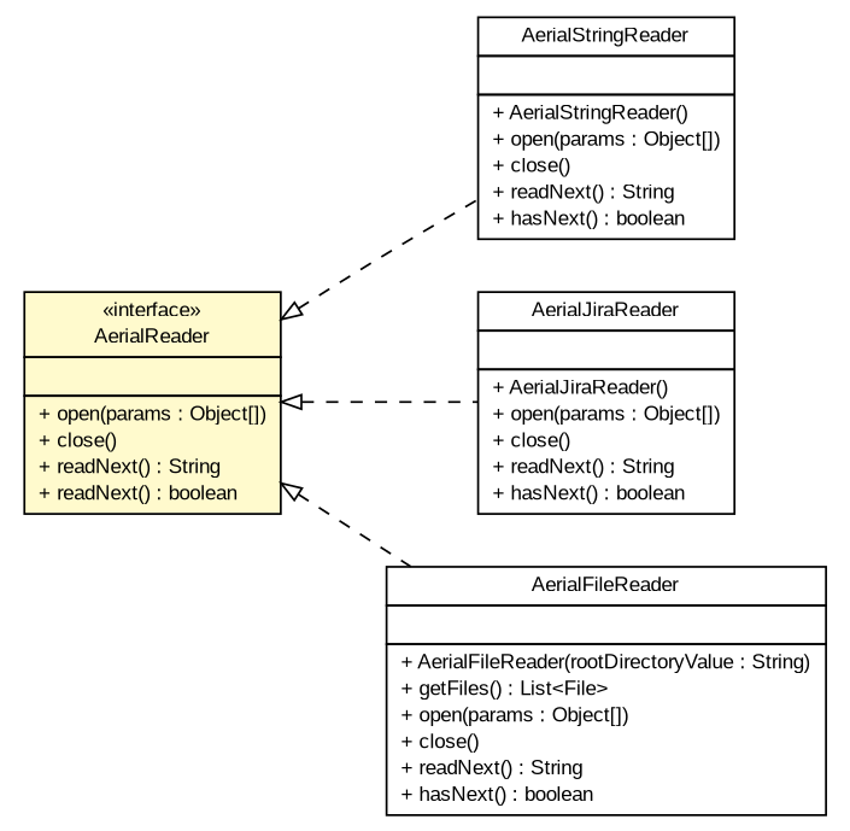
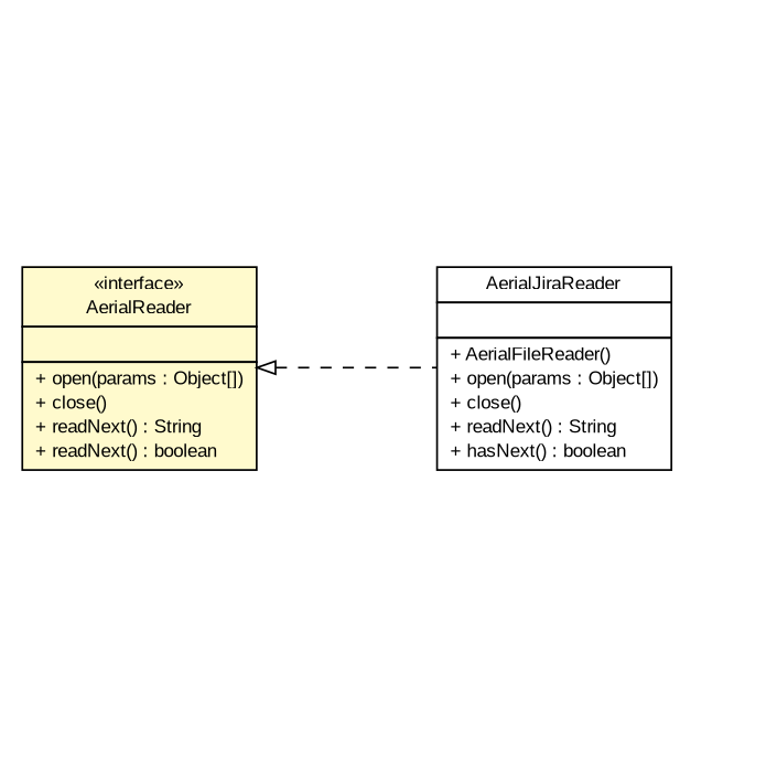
  digraph {
    nodesep=0.25
    rankdir=LR
    ranksep=0.5
    node [fontcolor=black fontname=arial fontsize=10.0 shape=plaintext]
    edge [arrowtail=empty dir=back fontname=arial fontsize=10 headport=p labelfontname=arial labelfontsize=10 style=dashed tailport=p]
    n1 [label=<<table title="com.github.mkolisnyk.aerial.AerialReader" border="0" cellborder="1" cellspacing="0" cellpadding="2" port="p" bgcolor="lemonChiffon" href="./AerialReader.html"> 		<tr><td><table border="0" cellspacing="0" cellpadding="1"> <tr><td align="center" balign="center"> &#171;interface&#187; </td></tr> <tr><td align="center" balign="center"> AerialReader </td></tr> 		</table></td></tr> 		<tr><td><table border="0" cellspacing="0" cellpadding="1"> <tr><td align="left" balign="left">  </td></tr> 		</table></td></tr> 		<tr><td><table border="0" cellspacing="0" cellpadding="1"> <tr><td align="left" balign="left"> + open(params : Object[]) </td></tr> <tr><td align="left" balign="left"> + close() </td></tr> <tr><td align="left" balign="left"> + readNext() : String </td></tr> <tr><td align="left" balign="left"> + readNext() : boolean </td></tr> 		</table></td></tr> 		</table>>]
-   n2 [label=<<table title="com.github.mkolisnyk.aerial.readers.AerialStringReader" border="0" cellborder="1" cellspacing="0" cellpadding="2" port="p" href="./readers/AerialStringReader.html"> 		<tr><td><table border="0" cellspacing="0" cellpadding="1"> <tr><td align="center" balign="center"> AerialStringReader </td></tr> 		</table></td></tr> 		<tr><td><table border="0" cellspacing="0" cellpadding="1"> <tr><td align="left" balign="left">  </td></tr> 		</table></td></tr> 		<tr><td><table border="0" cellspacing="0" cellpadding="1"> <tr><td align="left" balign="left"> + AerialStringReader() </td></tr> <tr><td align="left" balign="left"> + open(params : Object[]) </td></tr> <tr><td align="left" balign="left"> + close() </td></tr> <tr><td align="left" balign="left"> + readNext() : String </td></tr> <tr><td align="left" balign="left"> + hasNext() : boolean </td></tr> 		</table></td></tr> 		</table>>]
-   n3 [label=<<table title="com.github.mkolisnyk.aerial.readers.AerialJiraReader" border="0" cellborder="1" cellspacing="0" cellpadding="2" port="p" href="./readers/AerialJiraReader.html"> 		<tr><td><table border="0" cellspacing="0" cellpadding="1"> <tr><td align="center" balign="center"> AerialJiraReader </td></tr> 		</table></td></tr> 		<tr><td><table border="0" cellspacing="0" cellpadding="1"> <tr><td align="left" balign="left">  </td></tr> 		</table></td></tr> 		<tr><td><table border="0" cellspacing="0" cellpadding="1"> <tr><td align="left" balign="left"> + AerialJiraReader() </td></tr> <tr><td align="left" balign="left"> + open(params : Object[]) </td></tr> <tr><td align="left" balign="left"> + close() </td></tr> <tr><td align="left" balign="left"> + readNext() : String </td></tr> <tr><td align="left" balign="left"> + hasNext() : boolean </td></tr> 		</table></td></tr> 		</table>>]
-   n4 [label=<<table title="com.github.mkolisnyk.aerial.readers.AerialFileReader" border="0" cellborder="1" cellspacing="0" cellpadding="2" port="p" href="./readers/AerialFileReader.html"> 		<tr><td><table border="0" cellspacing="0" cellpadding="1"> <tr><td align="center" balign="center"> AerialFileReader </td></tr> 		</table></td></tr> 		<tr><td><table border="0" cellspacing="0" cellpadding="1"> <tr><td align="left" balign="left">  </td></tr> 		</table></td></tr> 		<tr><td><table border="0" cellspacing="0" cellpadding="1"> <tr><td align="left" balign="left"> + AerialFileReader(rootDirectoryValue : String) </td></tr> <tr><td align="left" balign="left"> + getFiles() : List&lt;File&gt; </td></tr> <tr><td align="left" balign="left"> + open(params : Object[]) </td></tr> <tr><td align="left" balign="left"> + close() </td></tr> <tr><td align="left" balign="left"> + readNext() : String </td></tr> <tr><td align="left" balign="left"> + hasNext() : boolean </td></tr> 		</table></td></tr> 		</table>>]
-   n1 -> n2
+   n3 [label=<<table title="com.github.mkolisnyk.aerial.readers.AerialJiraReader" border="0" cellborder="1" cellspacing="0" cellpadding="2" port="p" href="./readers/AerialJiraReader.html"> 		<tr><td><table border="0" cellspacing="0" cellpadding="1"> <tr><td align="center" balign="center"> AerialJiraReader </td></tr> 		</table></td></tr> 		<tr><td><table border="0" cellspacing="0" cellpadding="1"> <tr><td align="left" balign="left">  </td></tr> 		</table></td></tr> 		<tr><td><table border="0" cellspacing="0" cellpadding="1"> <tr><td align="left" balign="left"> + AerialFileReader() </td></tr> <tr><td align="left" balign="left"> + open(params : Object[]) </td></tr> <tr><td align="left" balign="left"> + close() </td></tr> <tr><td align="left" balign="left"> + readNext() : String </td></tr> <tr><td align="left" balign="left"> + hasNext() : boolean </td></tr> 		</table></td></tr> 		</table>>]
    n1 -> n3
-   n1 -> n4
  }
